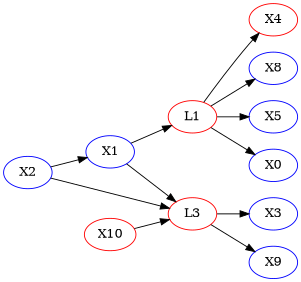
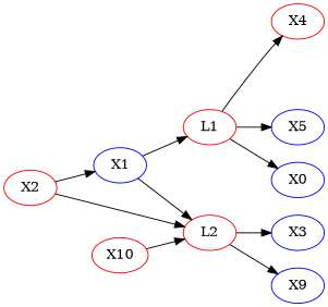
  digraph {
    rankdir=LR
    node [color=blue]
    edge [color=black]
    X1
    L1 [color=red]
-   L2 [color=red label=L3]
+   L2 [color=red]
    X4 [color=red]
-   X2
+   X2 [color=red]
    X3
    X9
-   X8
    X5
    n10 [label=X0]
    X10 [color=red]
    subgraph sub_1 {
    }
    subgraph sub_2 {
      X1
      L1
      L2
      X4
      X2
      X3
      X9
-     X8
      X5
      n10
      X10
    }
    X1 -> L1
    X1 -> L2
    L1 -> X4
-   L1 -> X8
    L1 -> X5
    L1 -> n10
    L2 -> X3
    L2 -> X9
    X2 -> X1
    X2 -> L2
    X10 -> L2
  }
